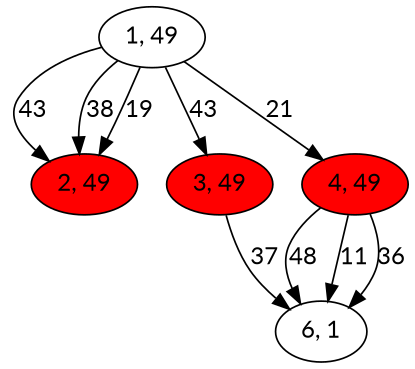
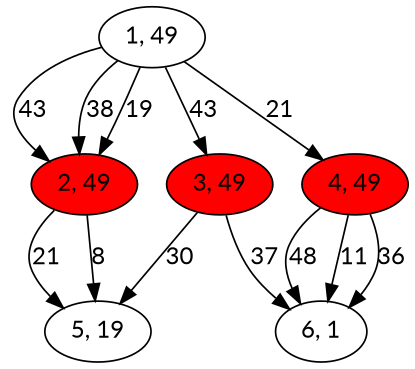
  digraph {
    fontname=Lato
    node [fontname=Lato]
    edge [fontname=Lato]
    n1 [label="1, 49"]
    n2 [fillcolor=red label="2, 49" style=filled]
    n3 [fillcolor=red label="3, 49" style=filled]
    n4 [fillcolor=red label="4, 49" style=filled]
+   n5 [label="5, 19"]
    n6 [label="6, 1"]
    n1 -> n2 [label=43]
    n1 -> n2 [label=38]
    n1 -> n2 [label=19]
    n1 -> n3 [label=43]
    n1 -> n4 [label=21]
+   n2 -> n5 [label=21]
+   n2 -> n5 [label=8]
+   n3 -> n5 [label=30]
    n3 -> n6 [label=37]
    n4 -> n6 [label=48]
    n4 -> n6 [label=11]
    n4 -> n6 [label=36]
  }
